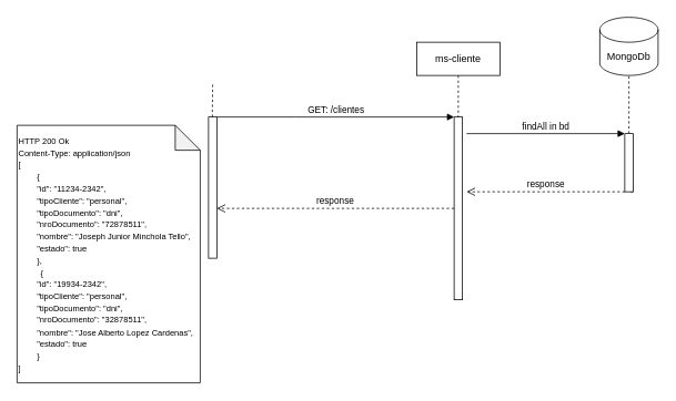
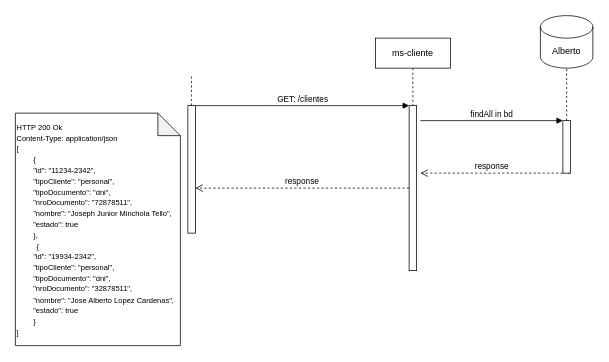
  <mxCell id="0" />
  <mxCell id="1" parent="0" />
  <mxCell id="2" value="ms-cliente" style="shape=umlLifeline;perimeter=lifelinePerimeter;whiteSpace=wrap;html=1;container=0;dropTarget=0;collapsible=0;recursiveResize=0;outlineConnect=0;portConstraint=eastwest;newEdgeStyle={&quot;edgeStyle&quot;:&quot;elbowEdgeStyle&quot;,&quot;elbow&quot;:&quot;vertical&quot;,&quot;curved&quot;:0,&quot;rounded&quot;:0};labelBackgroundColor=none;" vertex="1" parent="1"><mxGeometry x="500" y="50" width="100" height="310" as="geometry" /></mxCell>
  <mxCell id="3" value="" style="html=1;points=[];perimeter=orthogonalPerimeter;outlineConnect=0;targetShapes=umlLifeline;portConstraint=eastwest;newEdgeStyle={&quot;edgeStyle&quot;:&quot;elbowEdgeStyle&quot;,&quot;elbow&quot;:&quot;vertical&quot;,&quot;curved&quot;:0,&quot;rounded&quot;:0};labelBackgroundColor=none;" vertex="1" parent="2"><mxGeometry x="45" y="90" width="10" height="220" as="geometry" /></mxCell>
  <mxCell id="4" value="GET: /clientes" style="html=1;verticalAlign=bottom;endArrow=block;edgeStyle=elbowEdgeStyle;elbow=horizontal;curved=0;rounded=0;labelBackgroundColor=none;fontColor=default;" edge="1" parent="1" source="5" target="3"><mxGeometry x="0.001" relative="1" as="geometry"><mxPoint x="270" y="140" as="sourcePoint" /><Array as="points"><mxPoint x="355" y="140" /></Array><mxPoint x="540" y="140" as="targetPoint" /><mxPoint as="offset" /></mxGeometry></mxCell>
  <mxCell id="5" value="" style="html=1;points=[];perimeter=orthogonalPerimeter;outlineConnect=0;targetShapes=umlLifeline;portConstraint=eastwest;newEdgeStyle={&quot;edgeStyle&quot;:&quot;elbowEdgeStyle&quot;,&quot;elbow&quot;:&quot;vertical&quot;,&quot;curved&quot;:0,&quot;rounded&quot;:0};labelBackgroundColor=none;" vertex="1" parent="1"><mxGeometry x="250" y="140" width="10" height="170" as="geometry" /></mxCell>
  <mxCell id="6" value="" style="endArrow=none;dashed=1;html=1;rounded=0;labelBackgroundColor=none;fontColor=default;" edge="1" parent="1"><mxGeometry width="50" height="50" relative="1" as="geometry"><mxPoint x="254.55" y="140" as="sourcePoint" /><mxPoint x="255" y="100" as="targetPoint" /></mxGeometry></mxCell>
- <mxCell id="7" value="MongoDb" style="shape=cylinder3;whiteSpace=wrap;html=1;boundedLbl=1;backgroundOutline=1;size=15;" vertex="1" parent="1"><mxGeometry x="720" y="20" width="70" height="70" as="geometry" /></mxCell>
+ <mxCell id="7" value="Alberto" style="shape=cylinder3;whiteSpace=wrap;html=1;boundedLbl=1;backgroundOutline=1;size=15;" vertex="1" parent="1"><mxGeometry x="720" y="20" width="70" height="70" as="geometry" /></mxCell>
  <mxCell id="8" value="" style="endArrow=none;dashed=1;html=1;rounded=0;entryX=0.5;entryY=1;entryDx=0;entryDy=0;entryPerimeter=0;" edge="1" parent="1" source="13" target="7"><mxGeometry width="50" height="50" relative="1" as="geometry"><mxPoint x="750" y="440" as="sourcePoint" /><mxPoint x="770" y="130" as="targetPoint" /></mxGeometry></mxCell>
  <mxCell id="9" value="findAll in bd" style="html=1;verticalAlign=bottom;endArrow=block;curved=0;rounded=0;" edge="1" parent="1"><mxGeometry width="80" relative="1" as="geometry"><mxPoint x="560" y="160" as="sourcePoint" /><mxPoint x="750" y="160" as="targetPoint" /></mxGeometry></mxCell>
  <mxCell id="10" value="response" style="html=1;verticalAlign=bottom;endArrow=open;dashed=1;endSize=8;curved=0;rounded=0;" edge="1" parent="1"><mxGeometry relative="1" as="geometry"><mxPoint x="545" y="250" as="sourcePoint" /><mxPoint x="260" y="250" as="targetPoint" /></mxGeometry></mxCell>
  <mxCell id="11" value="&lt;font style=&quot;font-size: 10px;&quot;&gt;HTTP 200 Ok&lt;/font&gt;&lt;div&gt;&lt;font style=&quot;font-size: 10px;&quot;&gt;Content-Type: application/json&lt;/font&gt;&lt;/div&gt;&lt;div&gt;&lt;font style=&quot;font-size: 10px;&quot;&gt;[&lt;/font&gt;&lt;/div&gt;&lt;div&gt;&lt;font style=&quot;font-size: 10px;&quot;&gt;&lt;span style=&quot;white-space: pre;&quot;&gt;&#09;&lt;/span&gt;{&lt;/font&gt;&lt;/div&gt;&lt;div&gt;&lt;font style=&quot;font-size: 10px;&quot;&gt;&lt;span style=&quot;white-space: pre;&quot;&gt;&#09;&lt;/span&gt;&quot;id&lt;/font&gt;&lt;span style=&quot;font-size: 10px; background-color: initial;&quot;&gt;&quot;: &quot;11234-2342&quot;,&lt;/span&gt;&lt;/div&gt;&lt;div&gt;&lt;span style=&quot;font-size: 10px; background-color: initial;&quot;&gt;&lt;span style=&quot;white-space: pre;&quot;&gt;&#09;&lt;/span&gt;&quot;tipoCliente&quot;: &quot;personal&quot;,&lt;br&gt;&lt;/span&gt;&lt;/div&gt;&lt;div&gt;&lt;span style=&quot;font-size: 10px; background-color: initial;&quot;&gt;&lt;span style=&quot;white-space: pre;&quot;&gt;&#09;&lt;/span&gt;&quot;tipoDocumento&quot;: &quot;dni&quot;,&lt;br&gt;&lt;/span&gt;&lt;/div&gt;&lt;div&gt;&lt;span style=&quot;font-size: 10px; background-color: initial;&quot;&gt;&lt;span style=&quot;white-space: pre;&quot;&gt;&#09;&lt;/span&gt;&quot;nroDocumento&quot;: &quot;72878511&quot;,&lt;br&gt;&lt;/span&gt;&lt;/div&gt;&lt;div&gt;&lt;span style=&quot;font-size: 10px; background-color: initial;&quot;&gt;&lt;span style=&quot;white-space: pre;&quot;&gt;&#09;&lt;/span&gt;&quot;nombre&quot;: &quot;Joseph Junior Minchola Tello&quot;,&lt;br&gt;&lt;/span&gt;&lt;/div&gt;&lt;div&gt;&lt;span style=&quot;font-size: 10px; background-color: initial;&quot;&gt;&lt;span style=&quot;white-space: pre;&quot;&gt;&#09;&lt;/span&gt;&quot;estado&quot;: true&lt;br&gt;&lt;/span&gt;&lt;/div&gt;&lt;div&gt;&lt;font style=&quot;font-size: 10px;&quot;&gt;&lt;span style=&quot;white-space: pre;&quot;&gt;&#09;&lt;/span&gt;},&lt;/font&gt;&lt;/div&gt;&lt;div&gt;&lt;span style=&quot;white-space: pre;&quot;&gt;&#09;&lt;/span&gt;&lt;span style=&quot;font-size: 10px; background-color: initial;&quot;&gt;{&lt;/span&gt;&lt;br&gt;&lt;/div&gt;&lt;div&gt;&lt;font style=&quot;font-size: 10px;&quot;&gt;&lt;span style=&quot;white-space: pre;&quot;&gt;&#09;&lt;/span&gt;&quot;id&lt;/font&gt;&lt;span style=&quot;font-size: 10px; background-color: initial;&quot;&gt;&quot;: &quot;19934-2342&quot;,&lt;/span&gt;&lt;/div&gt;&lt;div&gt;&lt;span style=&quot;font-size: 10px; background-color: initial;&quot;&gt;&lt;span style=&quot;white-space: pre;&quot;&gt;&#09;&lt;/span&gt;&quot;tipoCliente&quot;: &quot;personal&quot;,&lt;br&gt;&lt;/span&gt;&lt;/div&gt;&lt;div&gt;&lt;span style=&quot;font-size: 10px; background-color: initial;&quot;&gt;&lt;span style=&quot;white-space: pre;&quot;&gt;&#09;&lt;/span&gt;&quot;tipoDocumento&quot;: &quot;dni&quot;,&lt;br&gt;&lt;/span&gt;&lt;/div&gt;&lt;div&gt;&lt;span style=&quot;font-size: 10px; background-color: initial;&quot;&gt;&lt;span style=&quot;white-space: pre;&quot;&gt;&#09;&lt;/span&gt;&quot;nroDocumento&quot;: &quot;32878511&quot;,&lt;br&gt;&lt;/span&gt;&lt;/div&gt;&lt;div&gt;&lt;span style=&quot;font-size: 10px; background-color: initial;&quot;&gt;&lt;span style=&quot;white-space: pre;&quot;&gt;&#09;&lt;/span&gt;&quot;nombre&quot;: &quot;Jose Alberto Lopez Cardenas&quot;,&lt;br&gt;&lt;/span&gt;&lt;/div&gt;&lt;div&gt;&lt;span style=&quot;font-size: 10px; background-color: initial;&quot;&gt;&lt;span style=&quot;white-space: pre;&quot;&gt;&#09;&lt;/span&gt;&quot;estado&quot;: true&lt;br&gt;&lt;/span&gt;&lt;/div&gt;&lt;div&gt;&lt;font style=&quot;font-size: 10px;&quot;&gt;&lt;span style=&quot;white-space: pre;&quot;&gt;&#09;&lt;/span&gt;}&lt;/font&gt;&lt;/div&gt;&lt;div&gt;&lt;font style=&quot;font-size: 10px;&quot;&gt;]&lt;/font&gt;&lt;/div&gt;" style="shape=note;whiteSpace=wrap;html=1;backgroundOutline=1;darkOpacity=0.05;align=left;" vertex="1" parent="1"><mxGeometry x="20" y="150" width="220" height="310" as="geometry" /></mxCell>
  <mxCell id="12" value="" style="endArrow=none;dashed=1;html=1;rounded=0;entryX=0.5;entryY=1;entryDx=0;entryDy=0;entryPerimeter=0;" edge="1" parent="1" target="13"><mxGeometry width="50" height="50" relative="1" as="geometry"><mxPoint x="760" y="230" as="sourcePoint" /><mxPoint x="755" y="90" as="targetPoint" /></mxGeometry></mxCell>
  <mxCell id="13" value="" style="html=1;points=[];perimeter=orthogonalPerimeter;outlineConnect=0;targetShapes=umlLifeline;portConstraint=eastwest;newEdgeStyle={&quot;edgeStyle&quot;:&quot;elbowEdgeStyle&quot;,&quot;elbow&quot;:&quot;vertical&quot;,&quot;curved&quot;:0,&quot;rounded&quot;:0};labelBackgroundColor=none;" vertex="1" parent="1"><mxGeometry x="750" y="160" width="10" height="70" as="geometry" /></mxCell>
  <mxCell id="14" value="response" style="html=1;verticalAlign=bottom;endArrow=open;dashed=1;endSize=8;edgeStyle=elbowEdgeStyle;elbow=vertical;curved=0;rounded=0;labelBackgroundColor=none;fontColor=default;" edge="1" parent="1"><mxGeometry relative="1" as="geometry"><mxPoint x="560" y="230" as="targetPoint" /><Array as="points"><mxPoint x="575" y="230" /></Array><mxPoint x="750" y="230" as="sourcePoint" /></mxGeometry></mxCell>
